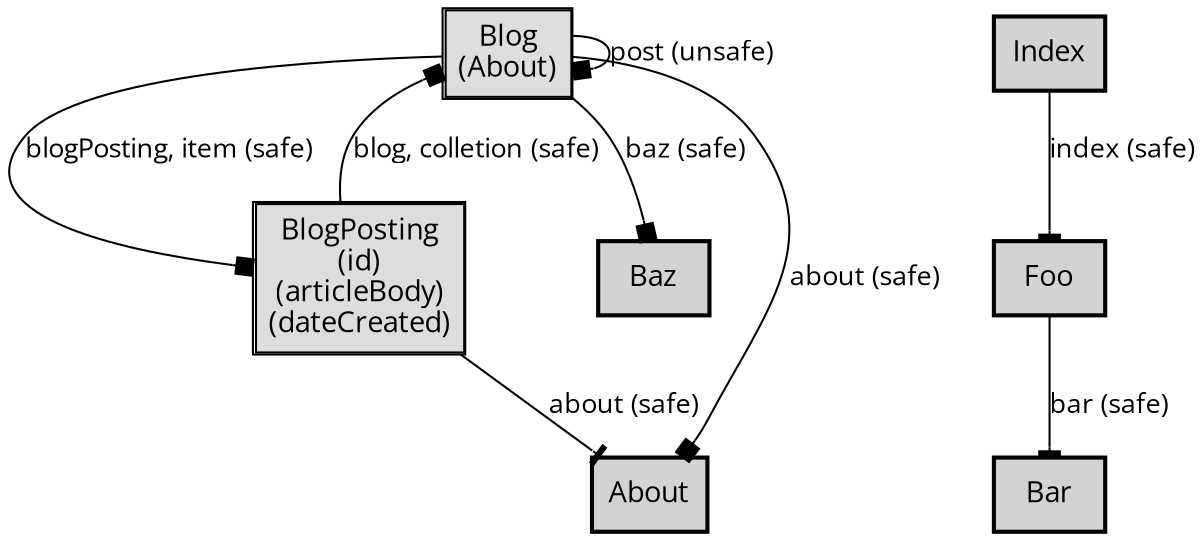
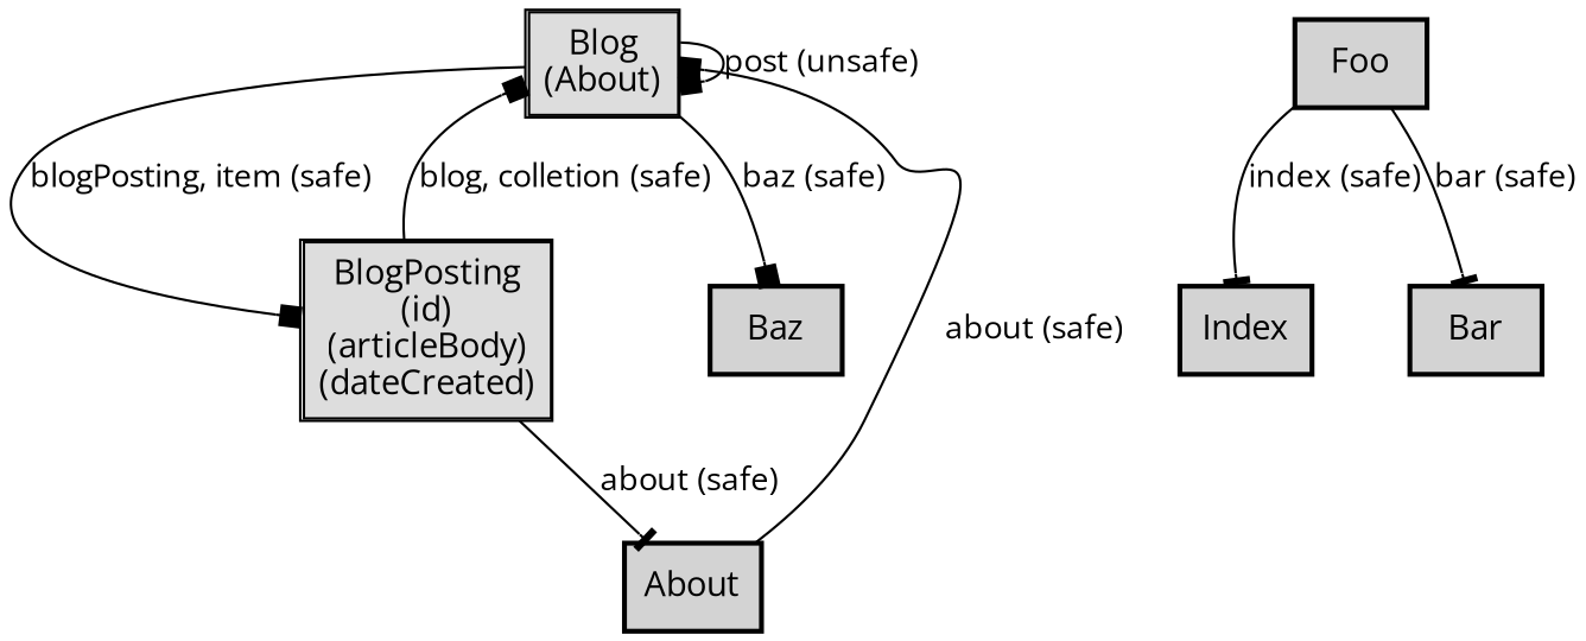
  digraph {
    fontname="Open Sans"
    labelloc=b
    node [fontname="Open Sans" shape=box style="bold,filled"]
    edge [arrowhead=box fontname="Open Sans" fontsize=13]
    n1 [label=<<table cellspacing="0" cellpadding="5" cellborder="1" border="0"><tr><td bgcolor="#dddddd">Blog<br />(About)<br /></td></tr></table>> margin=0.02 style=solid]
    n2 [label=<<table cellspacing="0" cellpadding="5" cellborder="1" border="0"><tr><td bgcolor="#dddddd">BlogPosting<br />(id)<br />(articleBody)<br />(dateCreated)<br /></td></tr></table>> margin=0.02 style=solid]
    Baz
    About
    Foo
    Index
    Bar
    n1 -> n1 [label="post (unsafe)"]
    n1 -> n2 [label="blogPosting, item (safe)"]
    n1 -> Baz [label="baz (safe)"]
-   n1 -> About [label="about (safe)"]
+   About -> n1 [label="about (safe)"]
    n2 -> n1 [label="blog, colletion (safe)"]
    n2 -> About [arrowhead=tee label="about (safe)"]
-   Index -> Foo [arrowhead=tee label="index (safe)"]
+   Foo -> Index [arrowhead=tee label="index (safe)"]
    Foo -> Bar [arrowhead=tee label="bar (safe)"]
  }
